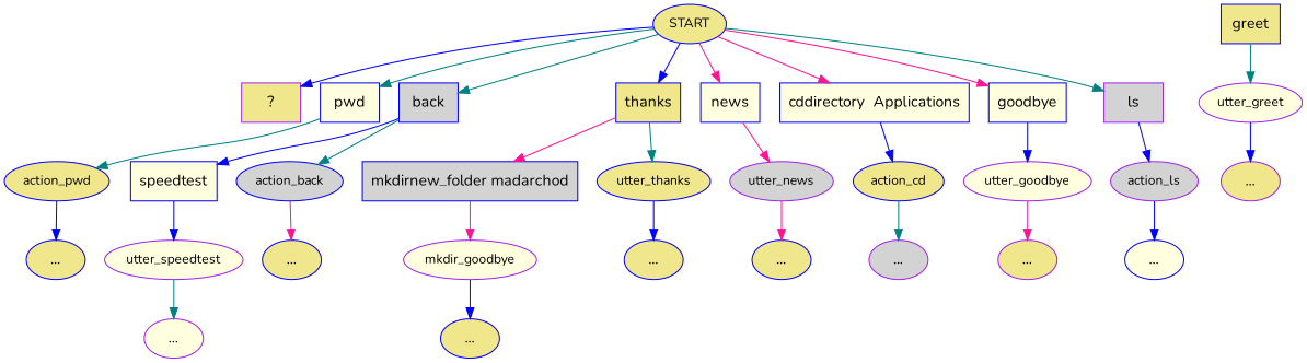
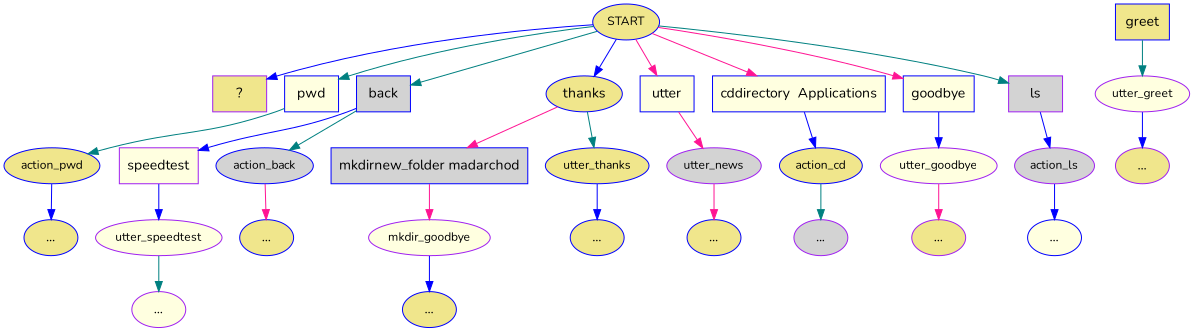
  digraph {
    fontname=Nunito
    node [color=blue fillcolor=khaki fontname=Nunito style=filled]
    edge [color=blue fontname=Nunito]
    n1 [fontsize=12 label=START]
    n2 [color=purple label="  ?  " shape=rect]
    n3 [fillcolor=lightyellow label=pwd shape=rect]
    n4 [fillcolor=lightgrey label=back shape=rect]
-   n5 [label=thanks shape=rect]
-   n6 [fillcolor=lightyellow label=news shape=rect]
+   n5 [label=thanks shape=ellipse]
+   n6 [fillcolor=lightyellow label=utter shape=rect]
    n7 [fillcolor=lightyellow label="cddirectory  Applications" shape=rect]
    n8 [fillcolor=lightyellow label=goodbye shape=rect]
    n9 [color=purple fillcolor=lightgrey label=ls shape=rect]
    n10 [fontsize=12 label=action_pwd]
    n11 [fillcolor=lightgrey label="mkdirnew_folder madarchod" shape=rect]
    n12 [color=purple fillcolor=lightyellow fontsize=12 label=mkdir_goodbye]
    n13 [label=greet shape=rect]
    n14 [color=purple fillcolor=lightyellow fontsize=12 label=utter_greet]
-   n15 [fillcolor=lightyellow label=speedtest shape=rect]
+   n15 [color=purple fillcolor=lightyellow label=speedtest shape=rect]
    n16 [fillcolor=lightgrey fontsize=12 label=action_back]
    n17 [fontsize=12 label=utter_thanks]
    n18 [color=purple fillcolor=lightgrey fontsize=12 label=utter_news]
    n19 [fontsize=12 label=action_cd]
    n20 [color=purple fillcolor=lightyellow fontsize=12 label=utter_goodbye]
    n21 [color=purple fillcolor=lightgrey fontsize=12 label=action_ls]
    n22 [color=purple fillcolor=lightyellow fontsize=12 label=utter_speedtest]
    n23 [label="..."]
    n24 [label="..."]
    n25 [color=purple label="..."]
    n26 [label="..."]
    n27 [label="..."]
    n28 [label="..."]
    n29 [color=purple fillcolor=lightgrey label="..."]
    n30 [color=purple label="..."]
    n31 [fillcolor=lightyellow label="..."]
    n32 [color=purple fillcolor=lightyellow label="..."]
    n1 -> n2
    n1 -> n3 [color=teal]
    n1 -> n4 [color=teal]
    n1 -> n5
    n1 -> n6 [color=deeppink]
    n1 -> n7 [color=deeppink]
    n1 -> n8 [color=deeppink]
    n1 -> n9 [color=teal]
    n3 -> n10 [color=teal]
    n4 -> n15
    n4 -> n16 [color=teal]
    n5 -> n11 [color=deeppink]
    n5 -> n17 [color=teal]
    n6 -> n18 [color=deeppink]
    n7 -> n19
    n8 -> n20
    n9 -> n21
    n10 -> n23
    n11 -> n12 [color=deeppink]
    n12 -> n24
    n13 -> n14 [color=teal]
    n14 -> n25
    n15 -> n22
    n16 -> n26 [color=deeppink]
    n17 -> n27
    n18 -> n28 [color=deeppink]
    n19 -> n29 [color=teal]
    n20 -> n30 [color=deeppink]
    n21 -> n31
    n22 -> n32 [color=teal]
  }
